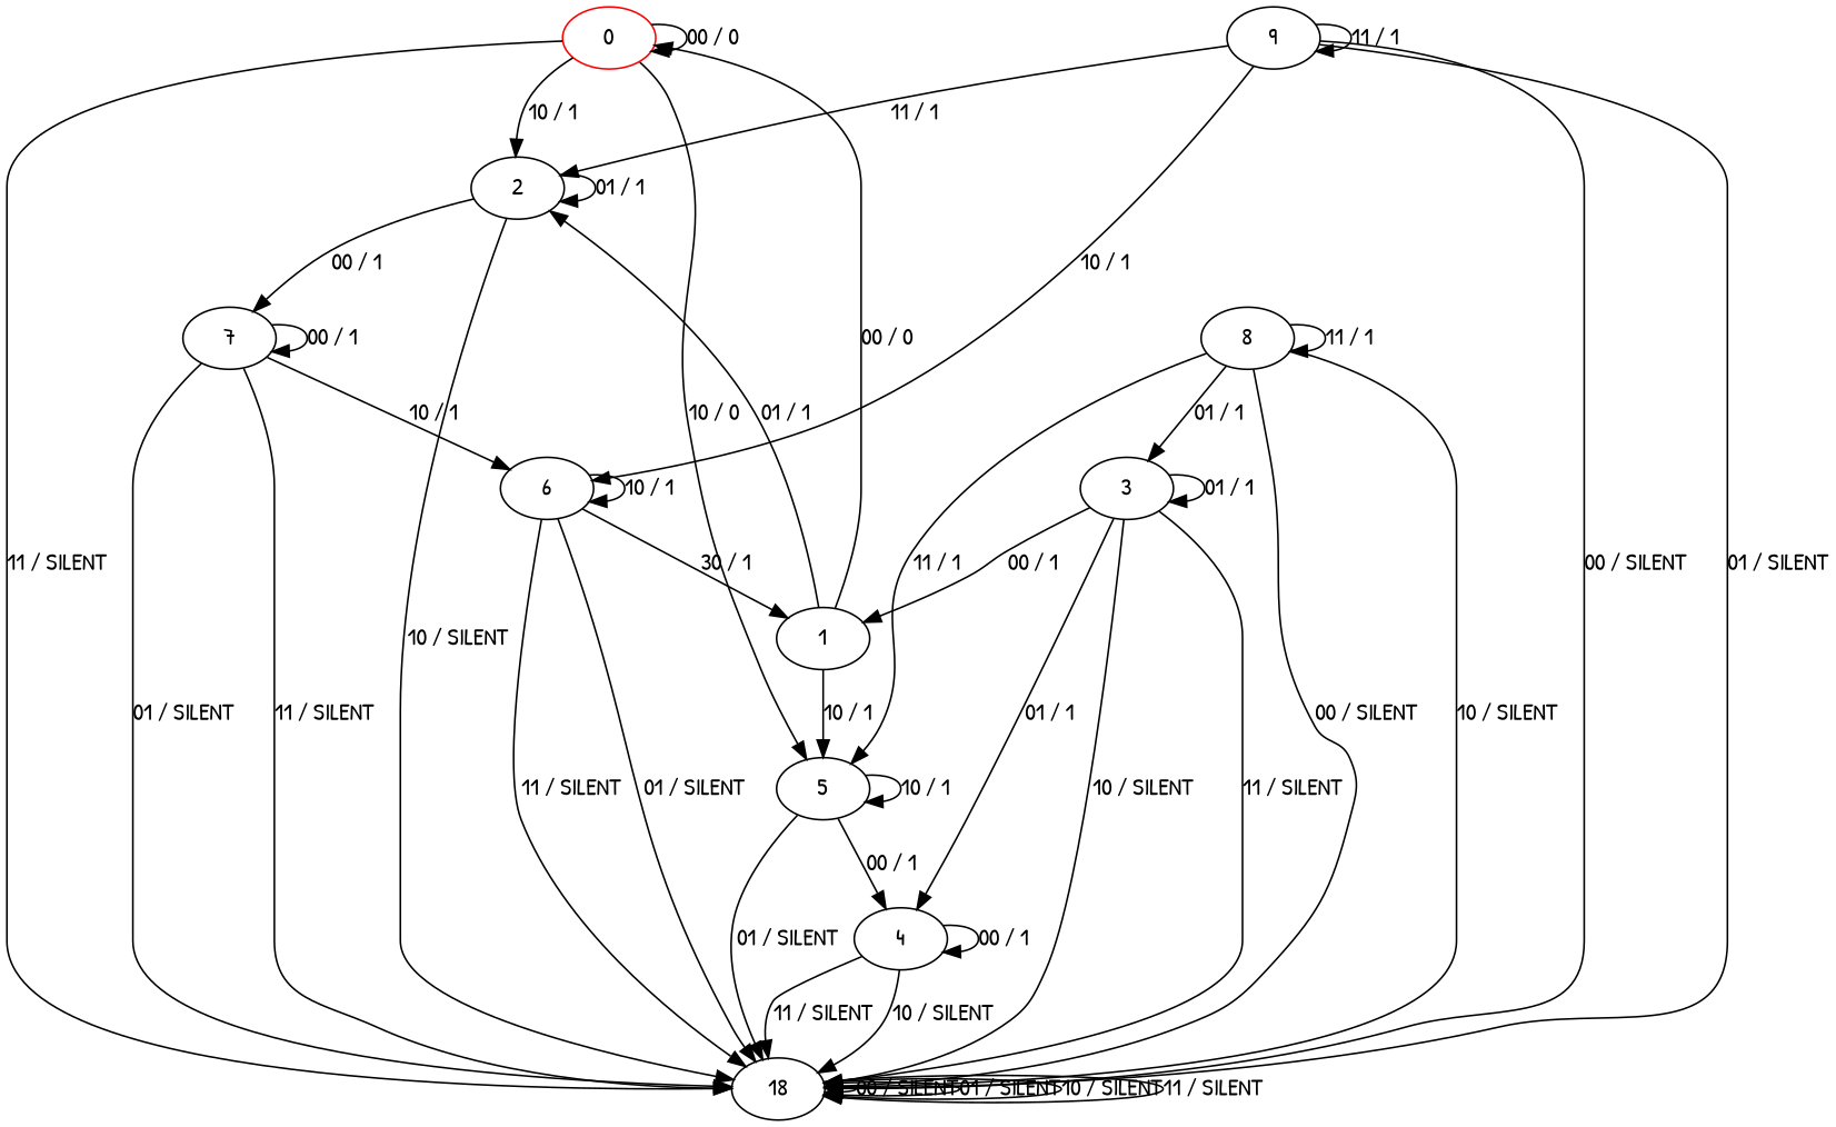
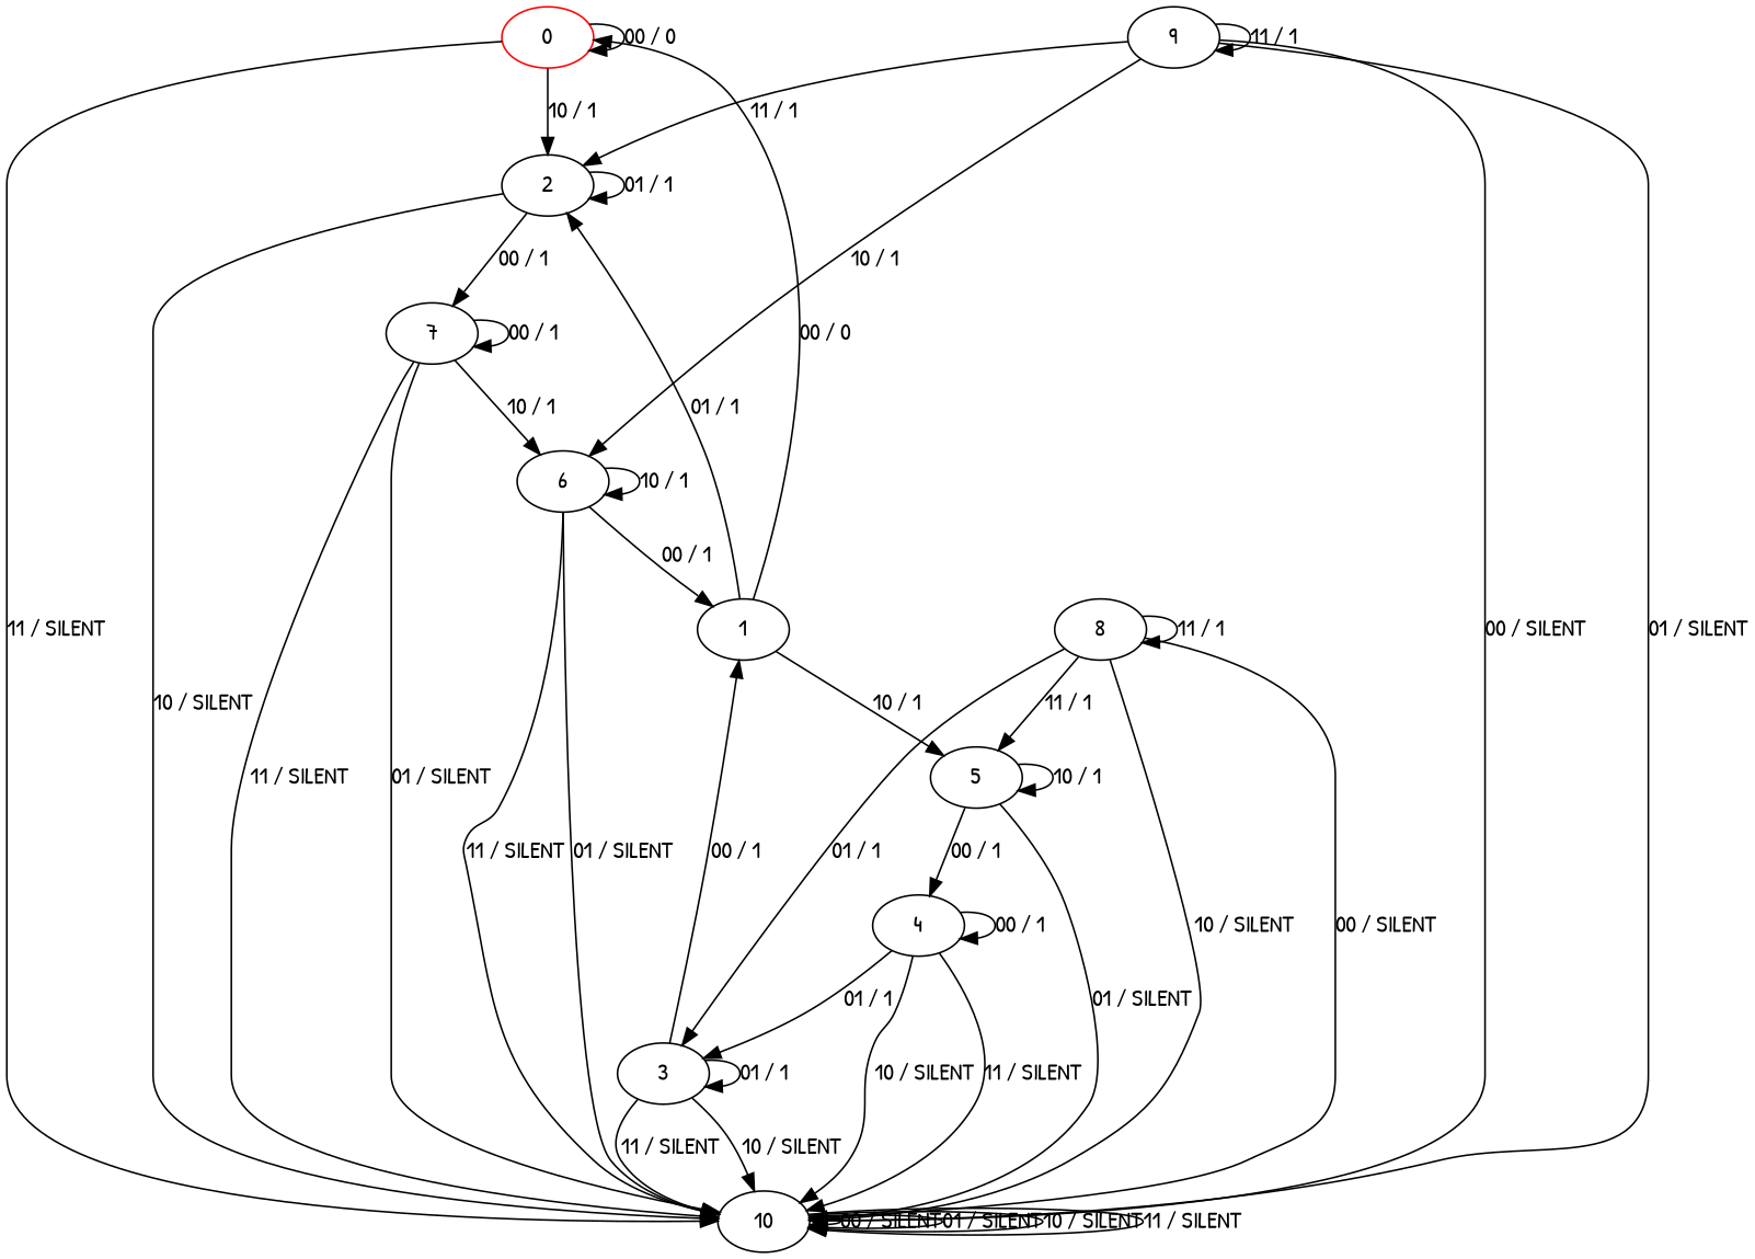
  digraph {
    fontname="Patrick Hand"
    node [fontname="Patrick Hand"]
    edge [fontname="Patrick Hand"]
    0 [color=red]
    2
    5
-   10 [label=18]
+   10
    7
    4
    1
    6
    9
    3
    8
    0 -> 0 [label="00 / 0"]
    0 -> 2 [label="10 / 1"]
-   0 -> 5 [label="10 / 0"]
    0 -> 10 [label="11 / SILENT"]
    2 -> 2 [label="01 / 1"]
    2 -> 10 [label="10 / SILENT"]
    2 -> 7 [label="00 / 1"]
    5 -> 5 [label="10 / 1"]
    5 -> 10 [label="01 / SILENT"]
    5 -> 4 [label="00 / 1"]
    10 -> 10 [label="00 / SILENT"]
    10 -> 10 [label="01 / SILENT"]
    10 -> 10 [label="10 / SILENT"]
    10 -> 10 [label="11 / SILENT"]
    7 -> 10 [label="01 / SILENT"]
    7 -> 10 [label="11 / SILENT"]
    7 -> 7 [label="00 / 1"]
    7 -> 6 [label="10 / 1"]
    4 -> 10 [label="10 / SILENT"]
    4 -> 10 [label="11 / SILENT"]
    4 -> 4 [label="00 / 1"]
-   3 -> 4 [label="01 / 1"]
+   4 -> 3 [label="01 / 1"]
    1 -> 0 [label="00 / 0"]
    1 -> 2 [label="01 / 1"]
    1 -> 5 [label="10 / 1"]
    6 -> 10 [label="01 / SILENT"]
    6 -> 10 [label="11 / SILENT"]
-   6 -> 1 [label="30 / 1"]
+   6 -> 1 [label="00 / 1"]
    6 -> 6 [label="10 / 1"]
    9 -> 2 [label="11 / 1"]
    9 -> 10 [label="00 / SILENT"]
    9 -> 10 [label="01 / SILENT"]
    9 -> 6 [label="10 / 1"]
    9 -> 9 [label="11 / 1"]
    3 -> 10 [label="10 / SILENT"]
    3 -> 10 [label="11 / SILENT"]
    3 -> 1 [label="00 / 1"]
    3 -> 3 [label="01 / 1"]
    8 -> 5 [label="11 / 1"]
    8 -> 10 [label="00 / SILENT"]
    8 -> 10 [label="10 / SILENT"]
    8 -> 3 [label="01 / 1"]
    8 -> 8 [label="11 / 1"]
  }
